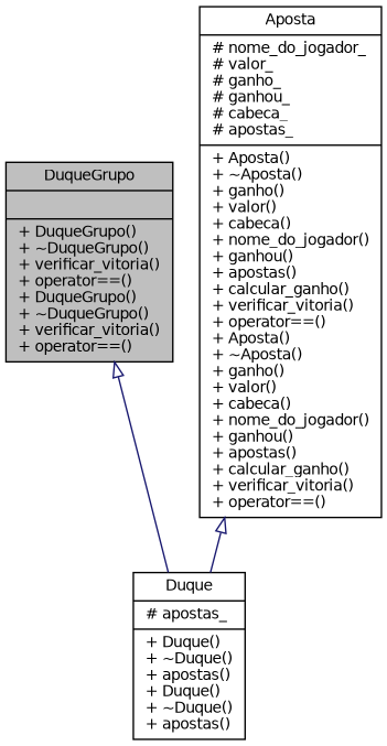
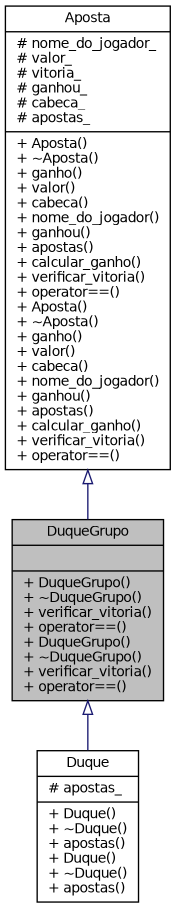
  digraph {
    node [color=black fillcolor=white fontname=Helvetica fontsize=10 shape=record style=filled]
    edge [arrowtail=onormal color=midnightblue dir=back fontname=Helvetica fontsize=10 labelfontname=Helvetica labelfontsize=10 style=solid]
    n1 [fillcolor=grey75 fontcolor=black height=0.2 label="{DuqueGrupo\n||+ DuqueGrupo()\l+ ~DuqueGrupo()\l+ verificar_vitoria()\l+ operator==()\l+ DuqueGrupo()\l+ ~DuqueGrupo()\l+ verificar_vitoria()\l+ operator==()\l}" width=0.4]
    n2 [height=0.2 label="{Duque\n|# apostas_\l|+ Duque()\l+ ~Duque()\l+ apostas()\l+ Duque()\l+ ~Duque()\l+ apostas()\l}" width=0.4]
-   n3 [height=0.2 label="{Aposta\n|# nome_do_jogador_\l# valor_\l# ganho_\l# ganhou_\l# cabeca_\l# apostas_\l|+ Aposta()\l+ ~Aposta()\l+ ganho()\l+ valor()\l+ cabeca()\l+ nome_do_jogador()\l+ ganhou()\l+ apostas()\l+ calcular_ganho()\l+ verificar_vitoria()\l+ operator==()\l+ Aposta()\l+ ~Aposta()\l+ ganho()\l+ valor()\l+ cabeca()\l+ nome_do_jogador()\l+ ganhou()\l+ apostas()\l+ calcular_ganho()\l+ verificar_vitoria()\l+ operator==()\l}" width=0.4]
+   n3 [height=0.2 label="{Aposta\n|# nome_do_jogador_\l# valor_\l# vitoria_\l# ganhou_\l# cabeca_\l# apostas_\l|+ Aposta()\l+ ~Aposta()\l+ ganho()\l+ valor()\l+ cabeca()\l+ nome_do_jogador()\l+ ganhou()\l+ apostas()\l+ calcular_ganho()\l+ verificar_vitoria()\l+ operator==()\l+ Aposta()\l+ ~Aposta()\l+ ganho()\l+ valor()\l+ cabeca()\l+ nome_do_jogador()\l+ ganhou()\l+ apostas()\l+ calcular_ganho()\l+ verificar_vitoria()\l+ operator==()\l}" width=0.4]
    n1 -> n2
-   n3 -> n2
+   n3 -> n1
  }
